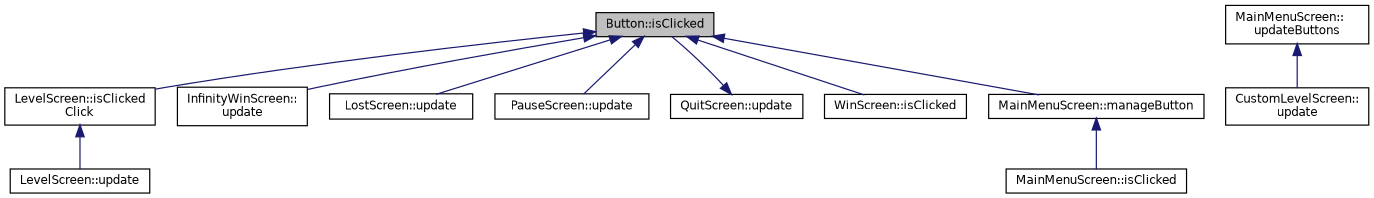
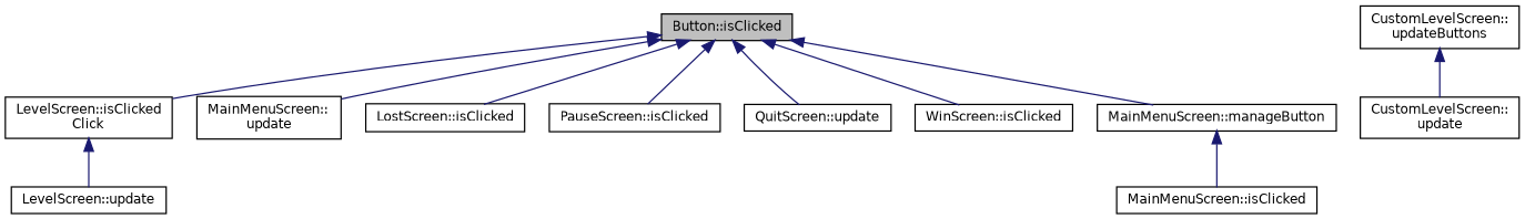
  digraph {
    fontname="DejaVu Sans"
    rankdir=TB
    node [color=black fillcolor=white fontname="DejaVu Sans" fontsize=10 shape=record style=filled]
    edge [color=midnightblue dir=back fontname="DejaVu Sans" fontsize=10 labelfontname=Helvetica labelfontsize=10 style=solid]
    n1 [fillcolor=grey75 fontcolor=black height=0.2 label="Button::isClicked" width=0.4]
    n2 [height=0.2 label="LevelScreen::isClicked\lClick" width=0.4]
-   n3 [height=0.2 label="InfinityWinScreen::\lupdate" width=0.4]
-   n4 [height=0.2 label="LostScreen::update" width=0.4]
-   n5 [height=0.2 label="PauseScreen::update" width=0.4]
+   n3 [height=0.2 label="MainMenuScreen::\lupdate" width=0.4]
+   n4 [height=0.2 label="LostScreen::isClicked" width=0.4]
+   n5 [height=0.2 label="PauseScreen::isClicked" width=0.4]
    n6 [height=0.2 label="QuitScreen::update" width=0.4]
    n7 [height=0.2 label="WinScreen::isClicked" width=0.4]
    n8 [height=0.2 label="MainMenuScreen::manageButton" width=0.4]
    n9 [height=0.2 label="LevelScreen::update" width=0.4]
-   n10 [height=0.2 label="MainMenuScreen::\lupdateButtons" width=0.4]
+   n10 [height=0.2 label="CustomLevelScreen::\lupdateButtons" width=0.4]
    n11 [height=0.2 label="CustomLevelScreen::\lupdate" width=0.4]
    n12 [height=0.2 label="MainMenuScreen::isClicked" width=0.4]
    n1 -> n2
    n1 -> n3
    n1 -> n4
    n1 -> n5
-   n6 -> n1
+   n1 -> n6
    n1 -> n7
    n1 -> n8
    n2 -> n9
    n8 -> n12
    n10 -> n11
  }
